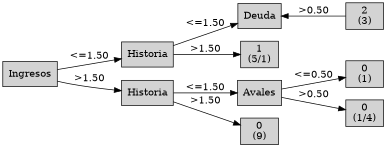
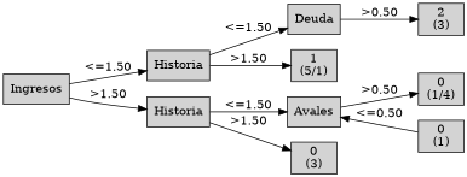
  digraph {
    rankdir=LR
    node [shape=box style=filled weight=3]
    n1 [label="Ingresos\n" weight=1]
    n2 [label="Historia\n" weight=2]
    n3 [label="Historia\n" weight=2]
    n4 [label="Deuda\n"]
    n5 [label="1\n(5/1)\n"]
    n6 [label="Avales\n"]
-   n7 [label="0\n(9)\n"]
+   n7 [label="0\n(3)\n"]
    n8 [label="2\n(3)\n" weight=4]
    n9 [label="0\n(1)\n" weight=4]
    n10 [label="0\n(1/4)\n" weight=4]
    subgraph sub_1 {
      rank=same
      n1
    }
    subgraph sub_2 {
      rank=same
      n2
      n3
    }
    subgraph sub_3 {
      rank=same
      n4
      n5
      n6
      n7
    }
    subgraph sub_4 {
      rank=same
      n8
      n9
      n10
    }
    n1 -> n2 [label="<=1.50"]
    n1 -> n3 [label=">1.50"]
    n2 -> n4 [label="<=1.50"]
    n2 -> n5 [label=">1.50"]
    n3 -> n6 [label="<=1.50"]
    n3 -> n7 [label=">1.50"]
-   n8 -> n4 [label=">0.50"]
-   n6 -> n9 [label="<=0.50"]
+   n4 -> n8 [label=">0.50"]
+   n9 -> n6 [label="<=0.50"]
    n6 -> n10 [label=">0.50"]
  }
